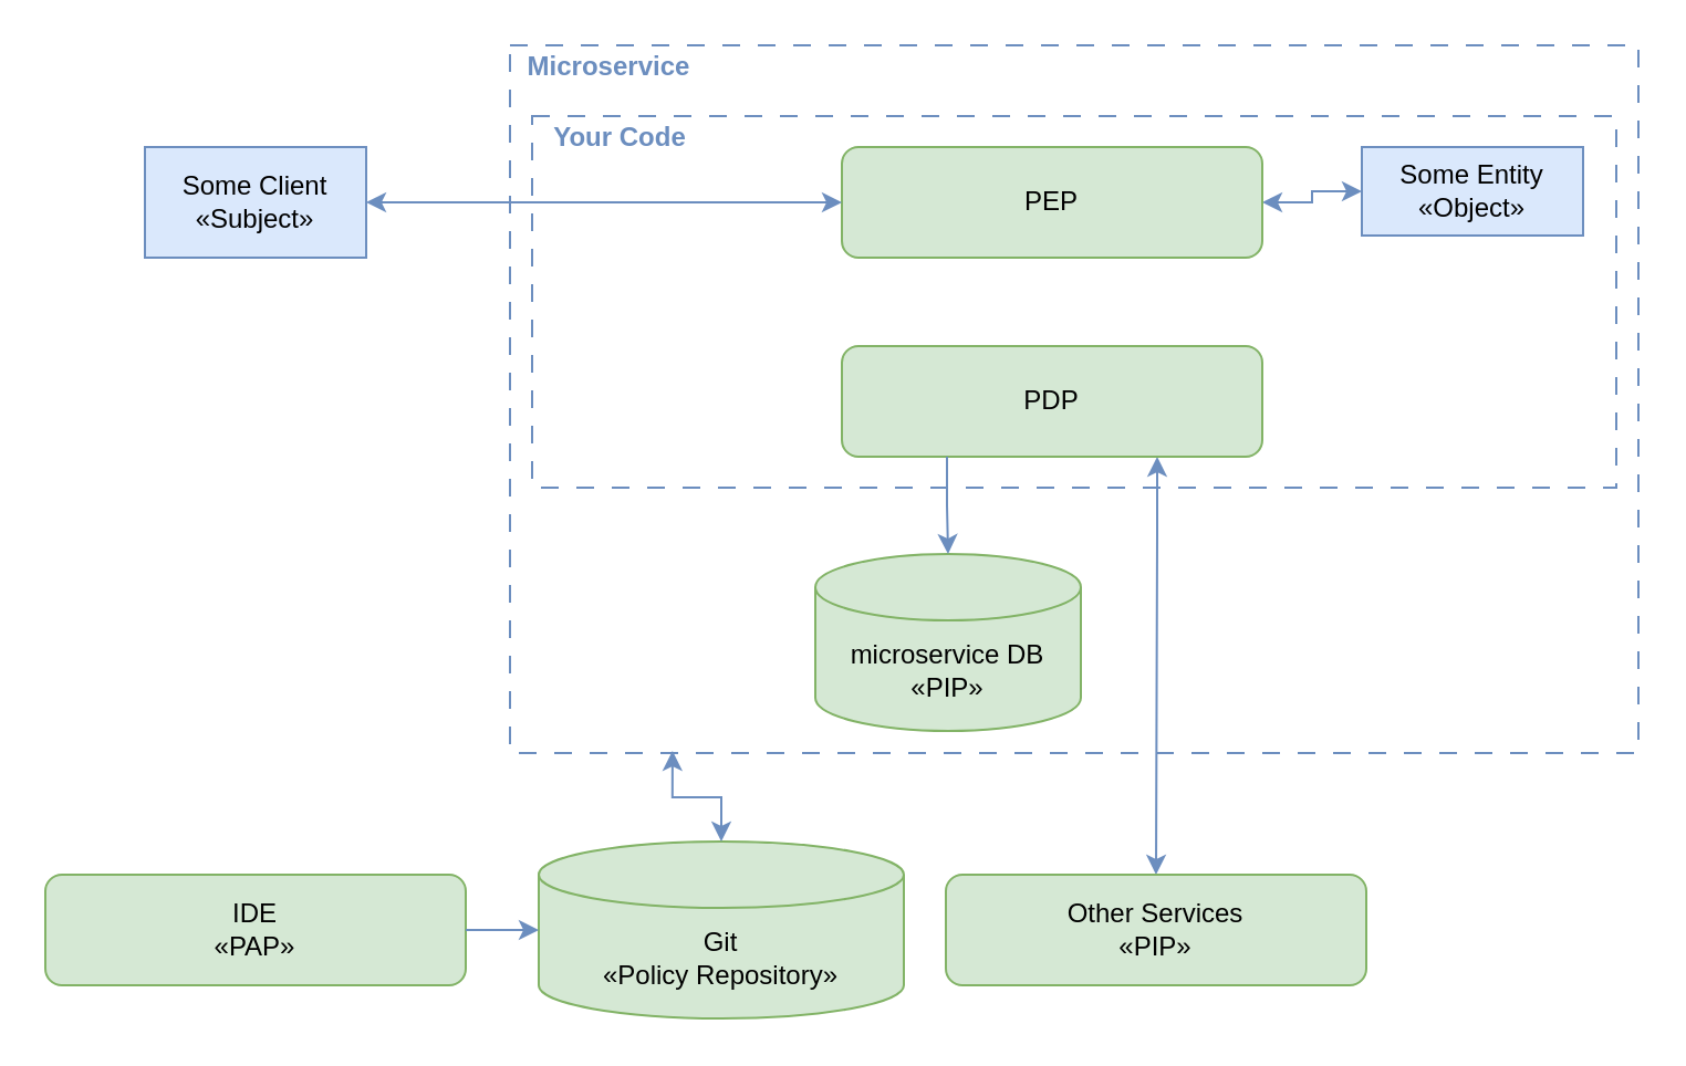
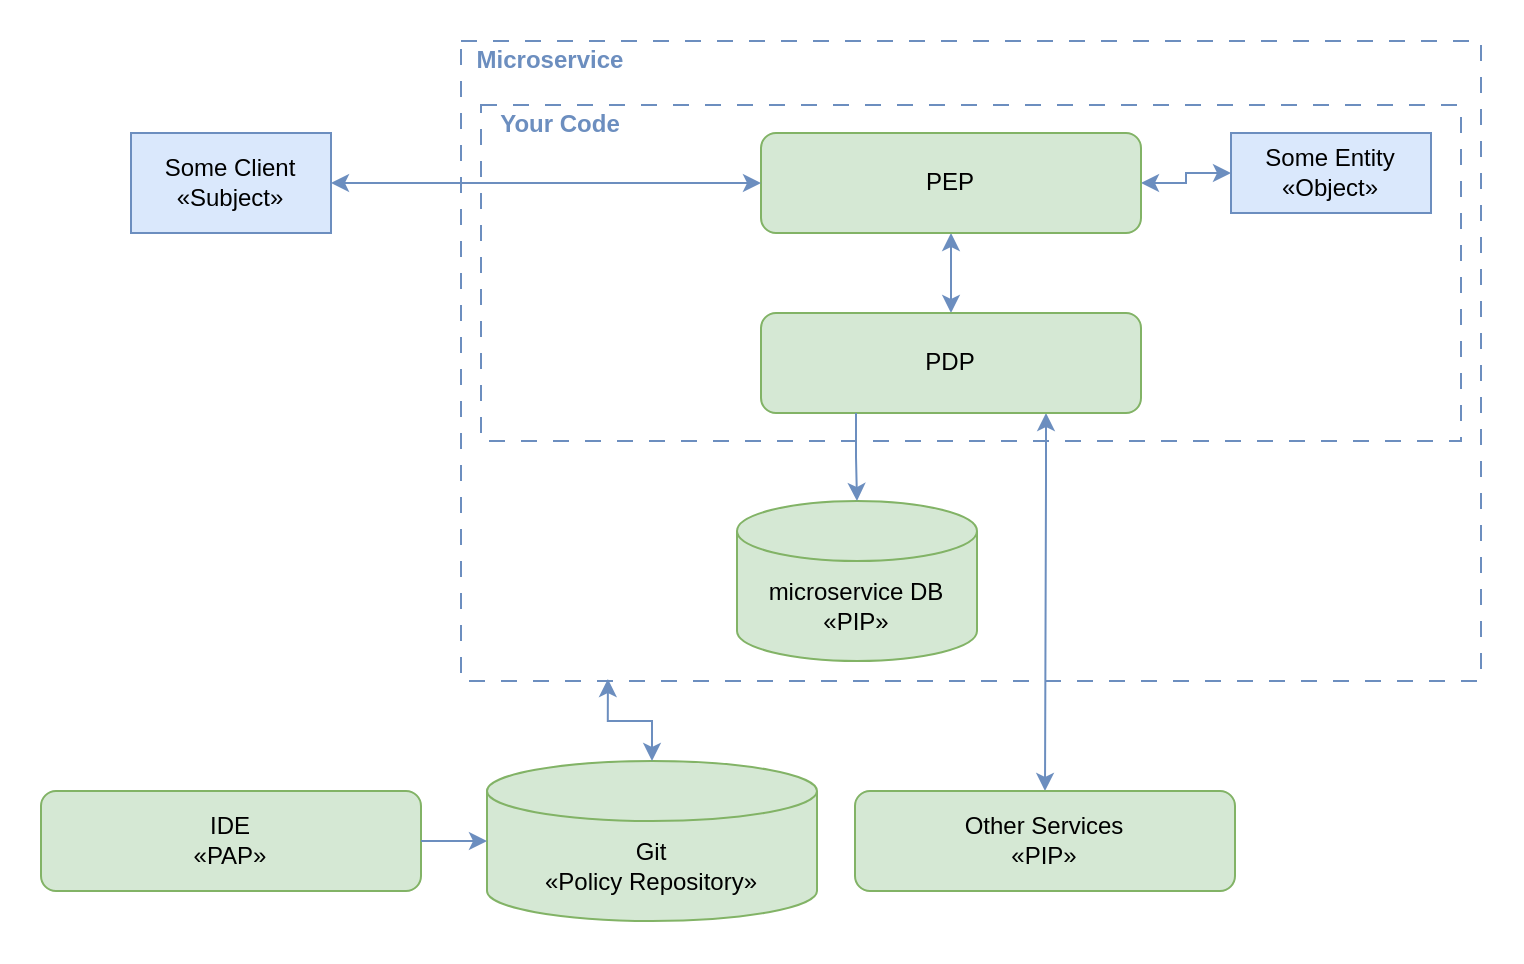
  <mxCell id="0" />
  <mxCell id="1" parent="0" />
  <mxCell id="2" value="" style="rounded=0;whiteSpace=wrap;html=1;fillColor=none;strokeColor=#6c8ebf;dashed=1;dashPattern=8 8;" vertex="1" parent="1"><mxGeometry x="230" y="20" width="510" height="320" as="geometry" /></mxCell>
  <mxCell id="3" value="" style="rounded=0;whiteSpace=wrap;html=1;fillColor=none;strokeColor=#6c8ebf;dashed=1;dashPattern=8 8;" vertex="1" parent="1"><mxGeometry x="240" y="52" width="490" height="168" as="geometry" /></mxCell>
+ <mxCell id="4" style="edgeStyle=orthogonalEdgeStyle;rounded=0;orthogonalLoop=1;jettySize=auto;html=1;entryX=0.5;entryY=0;entryDx=0;entryDy=0;startArrow=classic;startFill=1;fillColor=#dae8fc;strokeColor=#6c8ebf;" parent="1" source="6" target="11" edge="1"><mxGeometry relative="1" as="geometry" /></mxCell>
  <mxCell id="5" style="edgeStyle=orthogonalEdgeStyle;rounded=0;orthogonalLoop=1;jettySize=auto;html=1;entryX=0;entryY=0.5;entryDx=0;entryDy=0;startArrow=classic;startFill=1;fillColor=#dae8fc;strokeColor=#6c8ebf;" parent="1" source="6" target="9" edge="1"><mxGeometry relative="1" as="geometry" /></mxCell>
  <mxCell id="6" value="PEP" style="rounded=1;whiteSpace=wrap;html=1;fillColor=#d5e8d4;strokeColor=#82b366;" parent="1" vertex="1"><mxGeometry x="380" y="66" width="190" height="50" as="geometry" /></mxCell>
  <mxCell id="7" style="edgeStyle=orthogonalEdgeStyle;rounded=0;orthogonalLoop=1;jettySize=auto;html=1;entryX=0;entryY=0.5;entryDx=0;entryDy=0;startArrow=classic;startFill=1;fillColor=#dae8fc;strokeColor=#6c8ebf;" parent="1" source="8" target="6" edge="1"><mxGeometry relative="1" as="geometry" /></mxCell>
  <mxCell id="8" value="Some Client&lt;br&gt;«Subject»" style="rounded=0;whiteSpace=wrap;html=1;fillColor=#dae8fc;strokeColor=#6c8ebf;" parent="1" vertex="1"><mxGeometry x="65" y="66" width="100" height="50" as="geometry" /></mxCell>
  <mxCell id="9" value="Some Entity&lt;br&gt;«Object»" style="rounded=0;whiteSpace=wrap;html=1;fillColor=#dae8fc;strokeColor=#6c8ebf;" parent="1" vertex="1"><mxGeometry x="615" y="66" width="100" height="40" as="geometry" /></mxCell>
  <mxCell id="10" style="edgeStyle=orthogonalEdgeStyle;rounded=0;orthogonalLoop=1;jettySize=auto;html=1;entryX=0.5;entryY=0;entryDx=0;entryDy=0;fillColor=#dae8fc;strokeColor=#6c8ebf;startArrow=classic;startFill=1;exitX=0.75;exitY=1;exitDx=0;exitDy=0;" edge="1" parent="1" source="11" target="17"><mxGeometry relative="1" as="geometry"><Array as="points"><mxPoint x="522" y="240" /></Array></mxGeometry></mxCell>
  <mxCell id="11" value="PDP" style="rounded=1;whiteSpace=wrap;html=1;fillColor=#d5e8d4;strokeColor=#82b366;" parent="1" vertex="1"><mxGeometry x="380" y="156" width="190" height="50" as="geometry" /></mxCell>
  <mxCell id="12" value="IDE&lt;br&gt;«PAP»" style="rounded=1;whiteSpace=wrap;html=1;fillColor=#d5e8d4;strokeColor=#82b366;" parent="1" vertex="1"><mxGeometry x="20" y="395" width="190" height="50" as="geometry" /></mxCell>
  <mxCell id="13" value="Git&lt;br&gt;«Policy Repository»" style="shape=cylinder3;whiteSpace=wrap;html=1;boundedLbl=1;backgroundOutline=1;size=15;fillColor=#d5e8d4;strokeColor=#82b366;" parent="1" vertex="1"><mxGeometry x="243" y="380" width="165" height="80" as="geometry" /></mxCell>
  <mxCell id="14" value="microservice DB&lt;br&gt;«PIP»" style="shape=cylinder3;whiteSpace=wrap;html=1;boundedLbl=1;backgroundOutline=1;size=15;fillColor=#d5e8d4;strokeColor=#82b366;" parent="1" vertex="1"><mxGeometry x="368" y="250" width="120" height="80" as="geometry" /></mxCell>
  <mxCell id="15" style="edgeStyle=orthogonalEdgeStyle;rounded=0;orthogonalLoop=1;jettySize=auto;html=1;entryX=0;entryY=0.5;entryDx=0;entryDy=0;entryPerimeter=0;fillColor=#dae8fc;strokeColor=#6c8ebf;" parent="1" source="12" target="13" edge="1"><mxGeometry relative="1" as="geometry" /></mxCell>
  <mxCell id="16" value="Microservice" style="text;html=1;align=center;verticalAlign=middle;whiteSpace=wrap;rounded=0;fillColor=none;fontColor=#6C8EBF;fontStyle=1" vertex="1" parent="1"><mxGeometry x="230" y="20" width="90" height="19" as="geometry" /></mxCell>
  <mxCell id="17" value="&lt;div&gt;Other Services&lt;/div&gt;«PIP»" style="rounded=1;whiteSpace=wrap;html=1;fillColor=#d5e8d4;strokeColor=#82b366;" vertex="1" parent="1"><mxGeometry x="427" y="395" width="190" height="50" as="geometry" /></mxCell>
  <mxCell id="18" value="Your Code" style="text;html=1;align=center;verticalAlign=middle;whiteSpace=wrap;rounded=0;fillColor=none;fontColor=#6C8EBF;fontStyle=1" vertex="1" parent="1"><mxGeometry x="240" y="52" width="80" height="19" as="geometry" /></mxCell>
  <mxCell id="19" style="edgeStyle=orthogonalEdgeStyle;rounded=0;orthogonalLoop=1;jettySize=auto;html=1;entryX=0.5;entryY=0;entryDx=0;entryDy=0;entryPerimeter=0;exitX=0.25;exitY=1;exitDx=0;exitDy=0;fillColor=#dae8fc;strokeColor=#6c8ebf;" edge="1" parent="1" source="11" target="14"><mxGeometry relative="1" as="geometry" /></mxCell>
  <mxCell id="20" style="edgeStyle=orthogonalEdgeStyle;rounded=0;orthogonalLoop=1;jettySize=auto;html=1;entryX=0.144;entryY=0.997;entryDx=0;entryDy=0;entryPerimeter=0;fillColor=#dae8fc;strokeColor=#6c8ebf;startArrow=classic;startFill=1;" edge="1" parent="1" source="13" target="2"><mxGeometry relative="1" as="geometry" /></mxCell>
